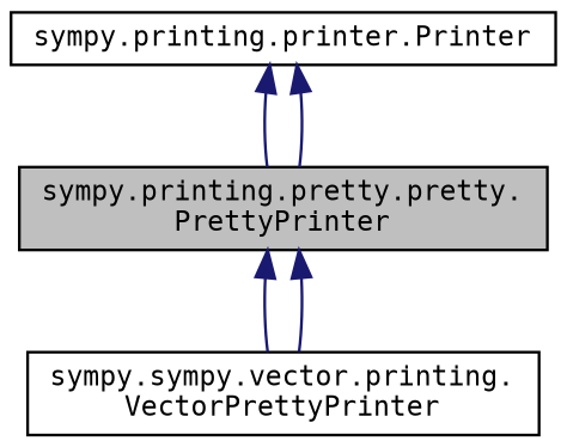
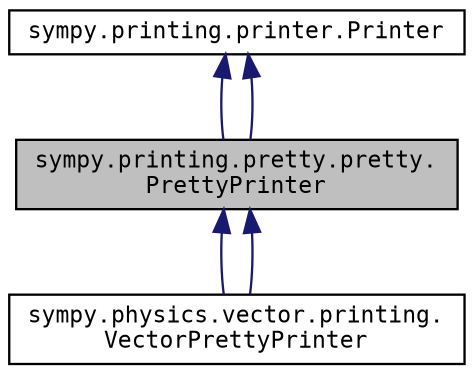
  digraph {
    fontname="DejaVu Sans Mono"
    node [color=black fillcolor=white fontname="DejaVu Sans Mono" fontsize=10 shape=record style=filled]
    edge [color=midnightblue dir=back fontname="DejaVu Sans Mono" fontsize=10 labelfontname=Helvetica labelfontsize=10 style=solid]
    n1 [fillcolor=grey75 fontcolor=black height=0.2 label="sympy.printing.pretty.pretty.\lPrettyPrinter" width=0.4]
-   n2 [height=0.2 label="sympy.sympy.vector.printing.\lVectorPrettyPrinter" width=0.4]
+   n2 [height=0.2 label="sympy.physics.vector.printing.\lVectorPrettyPrinter" width=0.4]
    n3 [height=0.2 label="sympy.printing.printer.Printer" width=0.4]
    n1 -> n2
    n1 -> n2
    n3 -> n1
    n3 -> n1
  }
